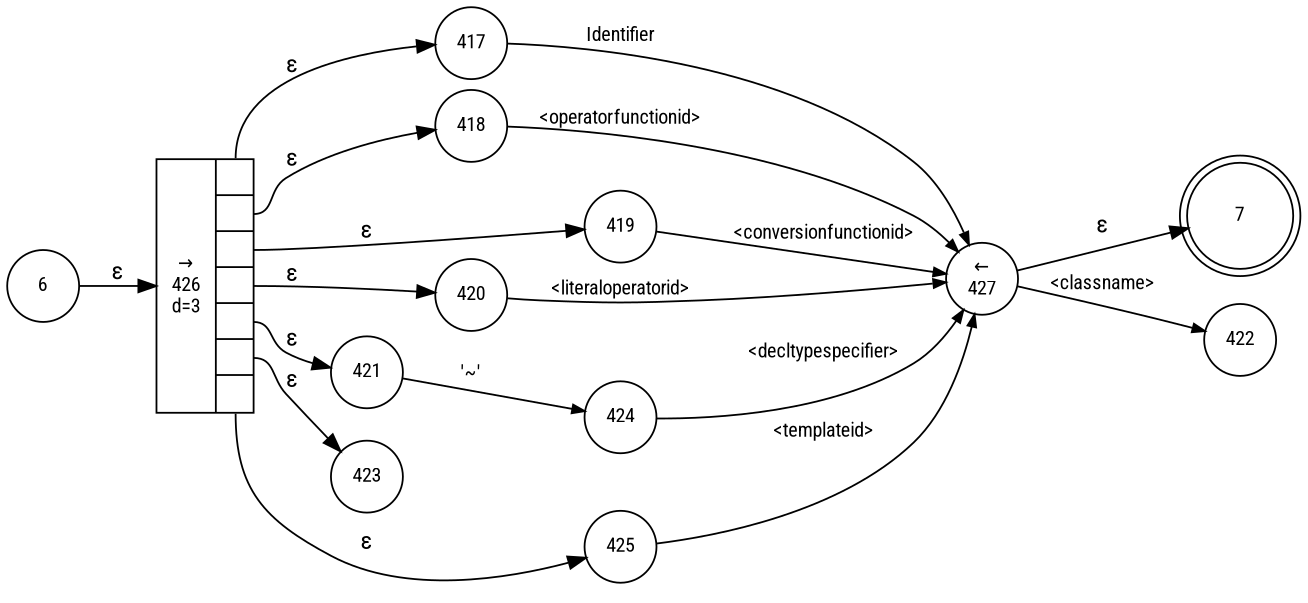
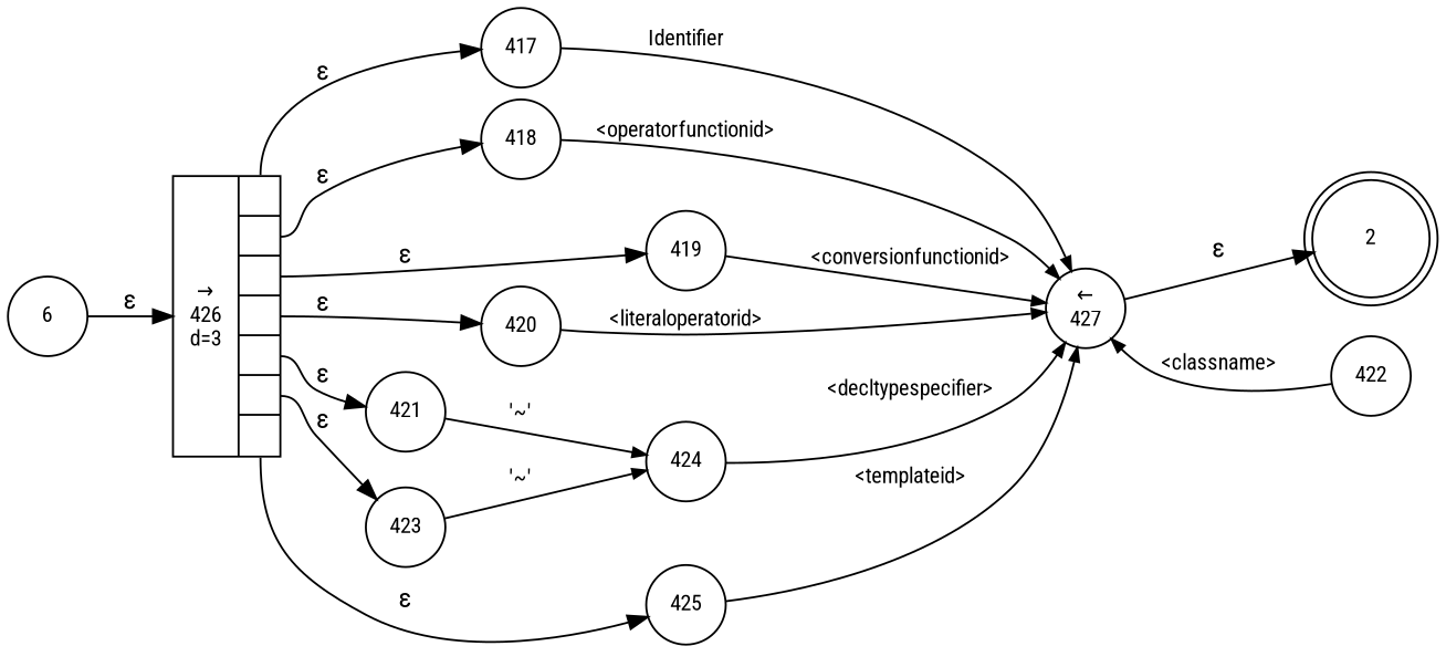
  digraph {
    fontname="Roboto Condensed"
    rankdir=LR
    node [fixedsize=true fontname="Roboto Condensed" fontsize=11 shape=circle peripheries=1]
    edge [fontname="Roboto Condensed"]
-   n1 [label=7 shape=doublecircle width=.6 peripheries=""]
+   n1 [label=2 shape=doublecircle width=.6 peripheries=""]
    n2 [label=417 width=.55]
    n3 [label="&larr;\n427" width=.55]
    n4 [label=418 width=.55]
    n5 [label=419 width=.55]
    n6 [label=420 width=.55]
    n7 [label=421 width=.55]
    n8 [label=424 width=.55]
    n9 [label=422 width=.55]
    n10 [label=6 width=.55]
    n11 [fixedsize=false label="{&rarr;\n426\nd=3|{<p0>|<p1>|<p2>|<p3>|<p4>|<p5>|<p6>}}" shape=record]
    n12 [label=423 width=.55]
    n13 [label=425 width=.55]
    n2 -> n3 [arrowhead=normal arrowsize=.7 fontsize=11 label=Identifier]
    n3 -> n1 [label="&epsilon;"]
    n4 -> n3 [arrowhead=normal arrowsize=.7 fontsize=11 label="<operatorfunctionid>"]
    n5 -> n3 [arrowhead=normal arrowsize=.7 fontsize=11 label="<conversionfunctionid>"]
    n6 -> n3 [arrowhead=normal arrowsize=.7 fontsize=11 label="<literaloperatorid>"]
    n7 -> n8 [arrowhead=normal arrowsize=.7 fontsize=11 label="'~'"]
    n8 -> n3 [arrowhead=normal arrowsize=.7 fontsize=11 label="<decltypespecifier>"]
-   n3 -> n9 [arrowhead=normal arrowsize=.7 fontsize=11 label="<classname>"]
+   n9 -> n3 [arrowhead=normal arrowsize=.7 fontsize=11 label="<classname>"]
    n10 -> n11 [label="&epsilon;"]
    n11 -> n2 [label="&epsilon;" tailport=p0]
    n11 -> n4 [label="&epsilon;" tailport=p1]
    n11 -> n5 [label="&epsilon;" tailport=p2]
    n11 -> n6 [label="&epsilon;" tailport=p3]
    n11 -> n7 [label="&epsilon;" tailport=p4]
    n11 -> n12 [label="&epsilon;" tailport=p5]
    n11 -> n13 [label="&epsilon;" tailport=p6]
+   n12 -> n8 [arrowhead=normal arrowsize=.7 fontsize=11 label="'~'"]
    n13 -> n3 [arrowhead=normal arrowsize=.7 fontsize=11 label="<templateid>"]
  }
